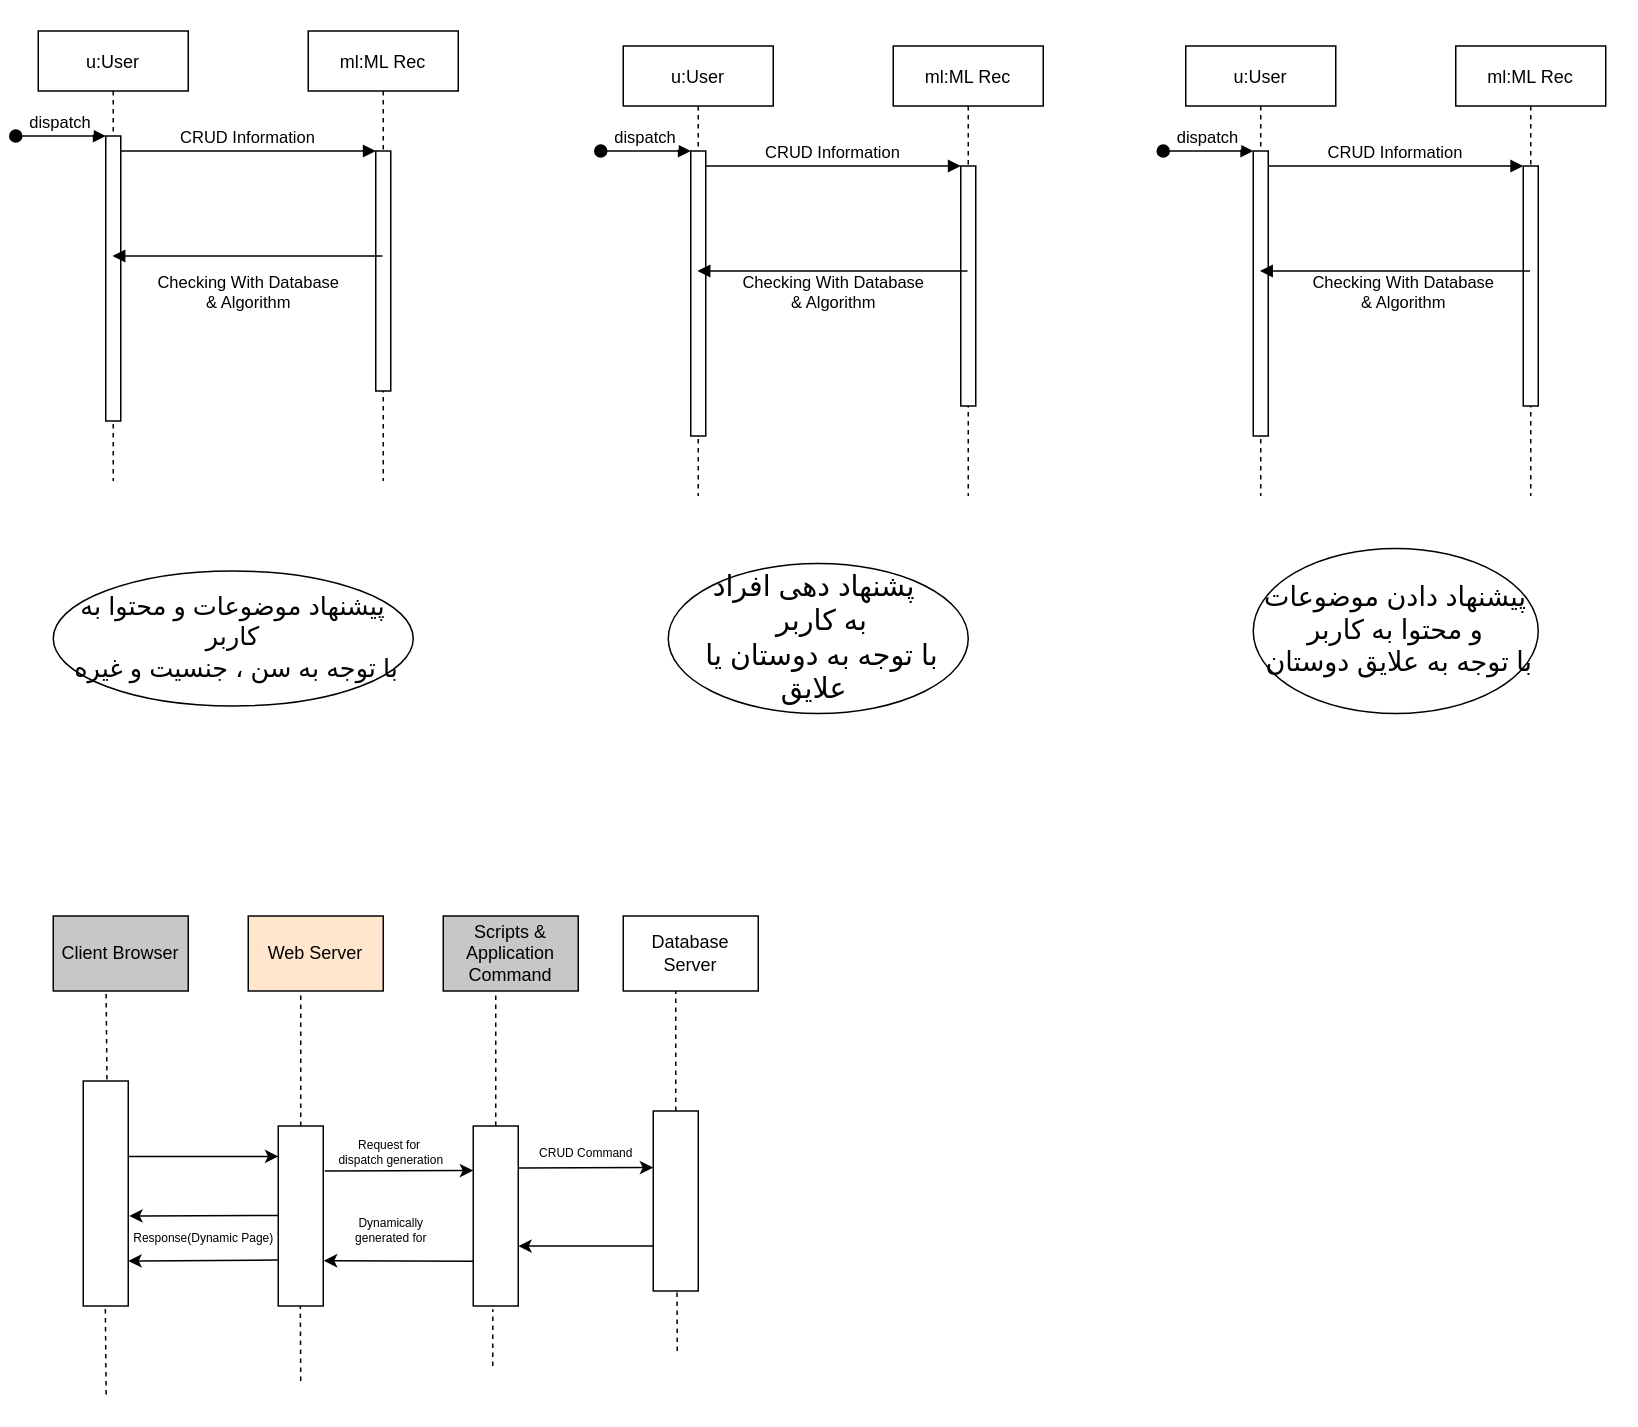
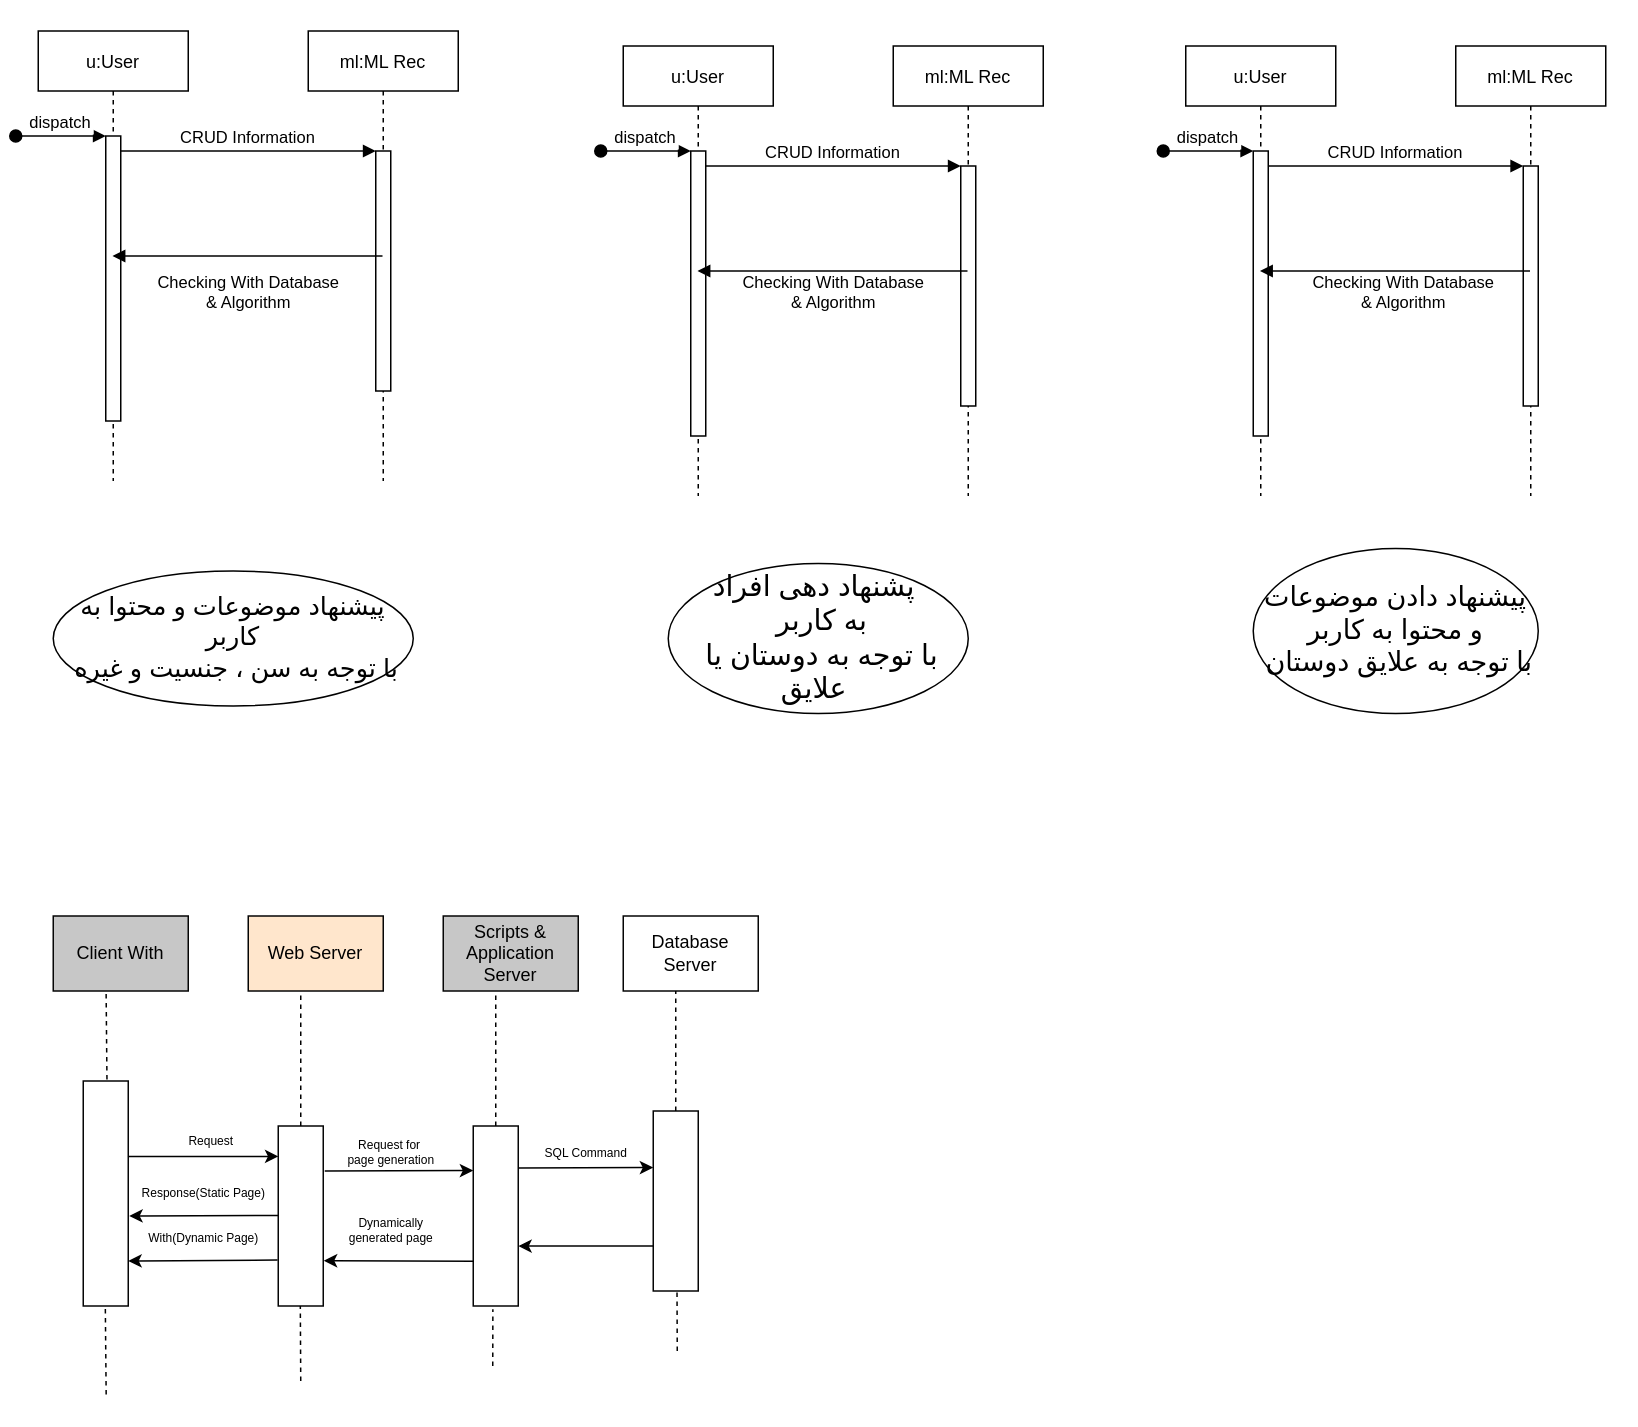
  <mxCell id="0" />
  <mxCell id="1" parent="0" />
  <mxCell id="2" value="u:User" style="shape=umlLifeline;perimeter=lifelinePerimeter;container=1;collapsible=0;recursiveResize=0;rounded=0;shadow=0;strokeWidth=1;" parent="1" vertex="1"><mxGeometry x="20" y="20" width="100" height="300" as="geometry" /></mxCell>
  <mxCell id="3" value="" style="points=[];perimeter=orthogonalPerimeter;rounded=0;shadow=0;strokeWidth=1;" parent="2" vertex="1"><mxGeometry x="45" y="70" width="10" height="190" as="geometry" /></mxCell>
  <mxCell id="4" value="dispatch" style="verticalAlign=bottom;startArrow=oval;endArrow=block;startSize=8;shadow=0;strokeWidth=1;" parent="2" target="3" edge="1"><mxGeometry relative="1" as="geometry"><mxPoint x="-15" y="70" as="sourcePoint" /></mxGeometry></mxCell>
  <mxCell id="5" value="ml:ML Rec" style="shape=umlLifeline;perimeter=lifelinePerimeter;container=1;collapsible=0;recursiveResize=0;rounded=0;shadow=0;strokeWidth=1;" parent="1" vertex="1"><mxGeometry x="200" y="20" width="100" height="300" as="geometry" /></mxCell>
  <mxCell id="6" value="" style="points=[];perimeter=orthogonalPerimeter;rounded=0;shadow=0;strokeWidth=1;" parent="5" vertex="1"><mxGeometry x="45" y="80" width="10" height="160" as="geometry" /></mxCell>
  <mxCell id="7" value="CRUD Information" style="verticalAlign=bottom;endArrow=block;entryX=0;entryY=0;shadow=0;strokeWidth=1;" parent="1" source="3" target="6" edge="1"><mxGeometry relative="1" as="geometry"><mxPoint x="175" y="100" as="sourcePoint" /></mxGeometry></mxCell>
  <mxCell id="8" value="&lt;font style=&quot;font-size: 17px&quot;&gt;&lt;span&gt;پیشنهاد موضوعات و محتوا به کاربر&lt;/span&gt;&lt;br&gt;&lt;span&gt;&amp;nbsp;با توجه به سن ، جنسیت و غیره&lt;/span&gt;&lt;/font&gt;" style="ellipse;whiteSpace=wrap;html=1;" parent="1" vertex="1"><mxGeometry x="30" y="380" width="240" height="90" as="geometry" /></mxCell>
  <mxCell id="9" value="&lt;font style=&quot;font-size: 19px&quot;&gt;&lt;span&gt;پشنهاد دهی&amp;nbsp;&lt;/span&gt;افراد&amp;nbsp;&lt;span&gt;&lt;br&gt;&amp;nbsp;&lt;/span&gt;به کاربر&lt;br&gt;&lt;span&gt;&amp;nbsp;با توجه به دوستان یا علایق&amp;nbsp;&lt;/span&gt;&lt;/font&gt;" style="ellipse;whiteSpace=wrap;html=1;" parent="1" vertex="1"><mxGeometry x="440" y="375" width="200" height="100" as="geometry" /></mxCell>
  <mxCell id="10" value="&lt;font style=&quot;font-size: 18px&quot;&gt;&lt;span&gt;پیشنهاد دادن موضوعات و محتوا به کاربر&lt;/span&gt;&lt;br&gt;&lt;span&gt;&amp;nbsp;با توجه به علایق دوستان&lt;/span&gt;&lt;/font&gt;" style="ellipse;whiteSpace=wrap;html=1;" parent="1" vertex="1"><mxGeometry x="830" y="365" width="190" height="110" as="geometry" /></mxCell>
  <mxCell id="11" value="Checking With Database&#10;&amp; Algorithm" style="verticalAlign=bottom;endArrow=block;shadow=0;strokeWidth=1;" parent="1" source="5" target="2" edge="1"><mxGeometry x="-0.006" y="40" relative="1" as="geometry"><mxPoint x="85" y="160" as="sourcePoint" /><mxPoint x="255" y="160" as="targetPoint" /><mxPoint as="offset" /></mxGeometry></mxCell>
  <mxCell id="12" value="u:User" style="shape=umlLifeline;perimeter=lifelinePerimeter;container=1;collapsible=0;recursiveResize=0;rounded=0;shadow=0;strokeWidth=1;" parent="1" vertex="1"><mxGeometry x="410" y="30" width="100" height="300" as="geometry" /></mxCell>
  <mxCell id="13" value="" style="points=[];perimeter=orthogonalPerimeter;rounded=0;shadow=0;strokeWidth=1;" parent="12" vertex="1"><mxGeometry x="45" y="70" width="10" height="190" as="geometry" /></mxCell>
  <mxCell id="14" value="dispatch" style="verticalAlign=bottom;startArrow=oval;endArrow=block;startSize=8;shadow=0;strokeWidth=1;" parent="12" target="13" edge="1"><mxGeometry relative="1" as="geometry"><mxPoint x="-15" y="70" as="sourcePoint" /></mxGeometry></mxCell>
  <mxCell id="15" value="ml:ML Rec" style="shape=umlLifeline;perimeter=lifelinePerimeter;container=1;collapsible=0;recursiveResize=0;rounded=0;shadow=0;strokeWidth=1;" parent="1" vertex="1"><mxGeometry x="590" y="30" width="100" height="300" as="geometry" /></mxCell>
  <mxCell id="16" value="" style="points=[];perimeter=orthogonalPerimeter;rounded=0;shadow=0;strokeWidth=1;" parent="15" vertex="1"><mxGeometry x="45" y="80" width="10" height="160" as="geometry" /></mxCell>
  <mxCell id="17" value="CRUD Information" style="verticalAlign=bottom;endArrow=block;entryX=0;entryY=0;shadow=0;strokeWidth=1;" parent="1" source="13" target="16" edge="1"><mxGeometry relative="1" as="geometry"><mxPoint x="565" y="110" as="sourcePoint" /></mxGeometry></mxCell>
  <mxCell id="18" value="Checking With Database&#10;&amp; Algorithm" style="verticalAlign=bottom;endArrow=block;shadow=0;strokeWidth=1;" parent="1" source="15" target="12" edge="1"><mxGeometry x="-0.006" y="30" relative="1" as="geometry"><mxPoint x="475" y="170" as="sourcePoint" /><mxPoint x="645" y="170" as="targetPoint" /><mxPoint as="offset" /></mxGeometry></mxCell>
  <mxCell id="19" value="u:User" style="shape=umlLifeline;perimeter=lifelinePerimeter;container=1;collapsible=0;recursiveResize=0;rounded=0;shadow=0;strokeWidth=1;" parent="1" vertex="1"><mxGeometry x="785" y="30" width="100" height="300" as="geometry" /></mxCell>
  <mxCell id="20" value="" style="points=[];perimeter=orthogonalPerimeter;rounded=0;shadow=0;strokeWidth=1;" parent="19" vertex="1"><mxGeometry x="45" y="70" width="10" height="190" as="geometry" /></mxCell>
  <mxCell id="21" value="dispatch" style="verticalAlign=bottom;startArrow=oval;endArrow=block;startSize=8;shadow=0;strokeWidth=1;" parent="19" target="20" edge="1"><mxGeometry relative="1" as="geometry"><mxPoint x="-15" y="70" as="sourcePoint" /></mxGeometry></mxCell>
  <mxCell id="22" value="ml:ML Rec" style="shape=umlLifeline;perimeter=lifelinePerimeter;container=1;collapsible=0;recursiveResize=0;rounded=0;shadow=0;strokeWidth=1;" parent="1" vertex="1"><mxGeometry x="965" y="30" width="100" height="300" as="geometry" /></mxCell>
  <mxCell id="23" value="" style="points=[];perimeter=orthogonalPerimeter;rounded=0;shadow=0;strokeWidth=1;" parent="22" vertex="1"><mxGeometry x="45" y="80" width="10" height="160" as="geometry" /></mxCell>
  <mxCell id="24" value="CRUD Information" style="verticalAlign=bottom;endArrow=block;entryX=0;entryY=0;shadow=0;strokeWidth=1;" parent="1" source="20" target="23" edge="1"><mxGeometry relative="1" as="geometry"><mxPoint x="940" y="110" as="sourcePoint" /></mxGeometry></mxCell>
  <mxCell id="25" value="Checking With Database&#10;&amp; Algorithm" style="verticalAlign=bottom;endArrow=block;shadow=0;strokeWidth=1;" parent="1" source="22" target="19" edge="1"><mxGeometry x="-0.061" y="30" relative="1" as="geometry"><mxPoint x="850" y="170" as="sourcePoint" /><mxPoint x="1020" y="170" as="targetPoint" /><mxPoint x="1" as="offset" /></mxGeometry></mxCell>
- <mxCell id="26" value="Client Browser" style="rounded=0;whiteSpace=wrap;html=1;fillColor=#C7C7C7;strokeColor=#050505;" parent="1" vertex="1"><mxGeometry x="30" y="610" width="90" height="50" as="geometry" /></mxCell>
+ <mxCell id="26" value="Client With" style="rounded=0;whiteSpace=wrap;html=1;fillColor=#C7C7C7;strokeColor=#050505;" parent="1" vertex="1"><mxGeometry x="30" y="610" width="90" height="50" as="geometry" /></mxCell>
  <mxCell id="27" value="Web Server" style="rounded=0;whiteSpace=wrap;html=1;fillColor=#ffe6cc;strokeColor=#050505;" parent="1" vertex="1"><mxGeometry x="160" y="610" width="90" height="50" as="geometry" /></mxCell>
- <mxCell id="28" value="Scripts &amp;amp; Application Command" style="rounded=0;whiteSpace=wrap;html=1;fillColor=#C7C7C7;strokeColor=#050505;" parent="1" vertex="1"><mxGeometry x="290" y="610" width="90" height="50" as="geometry" /></mxCell>
+ <mxCell id="28" value="Scripts &amp;amp; Application Server" style="rounded=0;whiteSpace=wrap;html=1;fillColor=#C7C7C7;strokeColor=#050505;" parent="1" vertex="1"><mxGeometry x="290" y="610" width="90" height="50" as="geometry" /></mxCell>
  <mxCell id="29" value="Database Server" style="rounded=0;whiteSpace=wrap;html=1;fillColor=#ffffff;strokeColor=#050505;" parent="1" vertex="1"><mxGeometry x="410" y="610" width="90" height="50" as="geometry" /></mxCell>
  <mxCell id="30" value="" style="endArrow=none;dashed=1;html=1;exitX=0.527;exitY=-0.007;exitDx=0;exitDy=0;exitPerimeter=0;" parent="1" source="31" edge="1"><mxGeometry width="50" height="50" relative="1" as="geometry"><mxPoint x="65" y="710" as="sourcePoint" /><mxPoint x="65.241" y="660" as="targetPoint" /></mxGeometry></mxCell>
  <mxCell id="31" value="" style="html=1;points=[];perimeter=orthogonalPerimeter;strokeColor=#050505;fillColor=#FFFFFF;" parent="1" vertex="1"><mxGeometry x="50" y="720" width="30" height="150" as="geometry" /></mxCell>
  <mxCell id="32" value="" style="html=1;points=[];perimeter=orthogonalPerimeter;strokeColor=#050505;fillColor=#FFFFFF;" parent="1" vertex="1"><mxGeometry x="180" y="750" width="30" height="120" as="geometry" /></mxCell>
  <mxCell id="33" value="" style="endArrow=none;dashed=1;html=1;" parent="1" source="32" edge="1"><mxGeometry width="50" height="50" relative="1" as="geometry"><mxPoint x="195" y="780" as="sourcePoint" /><mxPoint x="195" y="660" as="targetPoint" /></mxGeometry></mxCell>
  <mxCell id="34" value="" style="html=1;points=[];perimeter=orthogonalPerimeter;strokeColor=#050505;fillColor=#FFFFFF;" parent="1" vertex="1"><mxGeometry x="310" y="750" width="30" height="120" as="geometry" /></mxCell>
  <mxCell id="35" value="" style="endArrow=none;dashed=1;html=1;" parent="1" source="34" edge="1"><mxGeometry width="50" height="50" relative="1" as="geometry"><mxPoint x="325" y="780" as="sourcePoint" /><mxPoint x="325" y="660" as="targetPoint" /></mxGeometry></mxCell>
  <mxCell id="36" value="" style="html=1;points=[];perimeter=orthogonalPerimeter;strokeColor=#050505;fillColor=#FFFFFF;" parent="1" vertex="1"><mxGeometry x="430" y="740" width="30" height="120" as="geometry" /></mxCell>
  <mxCell id="37" value="" style="endArrow=none;dashed=1;html=1;" parent="1" source="36" edge="1"><mxGeometry width="50" height="50" relative="1" as="geometry"><mxPoint x="445" y="770" as="sourcePoint" /><mxPoint x="445" y="660" as="targetPoint" /></mxGeometry></mxCell>
  <mxCell id="38" value="" style="endArrow=classic;html=1;entryX=1.022;entryY=0.6;entryDx=0;entryDy=0;entryPerimeter=0;exitX=-0.006;exitY=0.497;exitDx=0;exitDy=0;exitPerimeter=0;" parent="1" source="32" target="31" edge="1"><mxGeometry width="50" height="50" relative="1" as="geometry"><mxPoint x="90" y="802.04" as="sourcePoint" /><mxPoint x="177.99" y="802.04" as="targetPoint" /></mxGeometry></mxCell>
+ <mxCell id="39" value="Response(Static Page)" style="text;html=1;align=center;verticalAlign=middle;resizable=0;points=[];autosize=1;fontSize=8;" parent="1" vertex="1"><mxGeometry x="80" y="785" width="100" height="20" as="geometry" /></mxCell>
  <mxCell id="40" value="" style="endArrow=classic;html=1;entryX=0.004;entryY=0.169;entryDx=0;entryDy=0;entryPerimeter=0;exitX=0.994;exitY=0.335;exitDx=0;exitDy=0;exitPerimeter=0;" parent="1" source="31" target="32" edge="1"><mxGeometry width="50" height="50" relative="1" as="geometry"><mxPoint x="92.01" y="779.72" as="sourcePoint" /><mxPoint x="180" y="779.72" as="targetPoint" /></mxGeometry></mxCell>
+ <mxCell id="41" value="Request" style="text;html=1;align=center;verticalAlign=middle;resizable=0;points=[];autosize=1;fontSize=8;" parent="1" vertex="1"><mxGeometry x="110" y="750" width="50" height="20" as="geometry" /></mxCell>
  <mxCell id="42" value="" style="endArrow=classic;html=1;exitX=-0.015;exitY=0.745;exitDx=0;exitDy=0;exitPerimeter=0;" parent="1" source="32" edge="1"><mxGeometry width="50" height="50" relative="1" as="geometry"><mxPoint x="90" y="832.04" as="sourcePoint" /><mxPoint x="80" y="840" as="targetPoint" /></mxGeometry></mxCell>
- <mxCell id="43" value="Response(Dynamic Page)" style="text;html=1;align=center;verticalAlign=middle;resizable=0;points=[];autosize=1;fontSize=8;" parent="1" vertex="1"><mxGeometry x="75" y="815" width="110" height="20" as="geometry" /></mxCell>
+ <mxCell id="43" value="With(Dynamic Page)" style="text;html=1;align=center;verticalAlign=middle;resizable=0;points=[];autosize=1;fontSize=8;" parent="1" vertex="1"><mxGeometry x="75" y="815" width="110" height="20" as="geometry" /></mxCell>
  <mxCell id="44" value="" style="endArrow=none;dashed=1;html=1;exitX=0.527;exitY=-0.007;exitDx=0;exitDy=0;exitPerimeter=0;" parent="1" edge="1"><mxGeometry width="50" height="50" relative="1" as="geometry"><mxPoint x="65.28" y="928.95" as="sourcePoint" /><mxPoint x="64.711" y="870" as="targetPoint" /></mxGeometry></mxCell>
  <mxCell id="45" value="" style="endArrow=none;dashed=1;html=1;" parent="1" edge="1"><mxGeometry width="50" height="50" relative="1" as="geometry"><mxPoint x="195" y="920" as="sourcePoint" /><mxPoint x="194.71" y="870" as="targetPoint" /></mxGeometry></mxCell>
- <mxCell id="46" value="Request for&amp;nbsp;&lt;br style=&quot;font-size: 8px;&quot;&gt;dispatch generation" style="text;html=1;align=center;verticalAlign=middle;resizable=0;points=[];autosize=1;fontSize=8;" parent="1" vertex="1"><mxGeometry x="220" y="752.68" width="70" height="30" as="geometry" /></mxCell>
- <mxCell id="47" value="Dynamically &lt;br style=&quot;font-size: 8px;&quot;&gt;generated for" style="text;html=1;align=center;verticalAlign=middle;resizable=0;points=[];autosize=1;fontSize=8;" parent="1" vertex="1"><mxGeometry x="220" y="805" width="70" height="30" as="geometry" /></mxCell>
+ <mxCell id="46" value="Request for&amp;nbsp;&lt;br style=&quot;font-size: 8px;&quot;&gt;page generation" style="text;html=1;align=center;verticalAlign=middle;resizable=0;points=[];autosize=1;fontSize=8;" parent="1" vertex="1"><mxGeometry x="220" y="752.68" width="70" height="30" as="geometry" /></mxCell>
+ <mxCell id="47" value="Dynamically &lt;br style=&quot;font-size: 8px;&quot;&gt;generated page" style="text;html=1;align=center;verticalAlign=middle;resizable=0;points=[];autosize=1;fontSize=8;" parent="1" vertex="1"><mxGeometry x="220" y="805" width="70" height="30" as="geometry" /></mxCell>
  <mxCell id="48" value="" style="endArrow=classic;html=1;entryX=-0.067;entryY=0.267;entryDx=0;entryDy=0;entryPerimeter=0;" parent="1" edge="1"><mxGeometry width="50" height="50" relative="1" as="geometry"><mxPoint x="211" y="780" as="sourcePoint" /><mxPoint x="310" y="779.72" as="targetPoint" /></mxGeometry></mxCell>
  <mxCell id="49" value="" style="endArrow=classic;html=1;exitX=0.014;exitY=0.752;exitDx=0;exitDy=0;exitPerimeter=0;entryX=1.012;entryY=0.748;entryDx=0;entryDy=0;entryPerimeter=0;" parent="1" source="34" target="32" edge="1"><mxGeometry width="50" height="50" relative="1" as="geometry"><mxPoint x="310" y="850" as="sourcePoint" /><mxPoint x="210" y="841" as="targetPoint" /></mxGeometry></mxCell>
- <mxCell id="50" value="CRUD Command" style="text;html=1;align=center;verticalAlign=middle;resizable=0;points=[];autosize=1;fontSize=8;" parent="1" vertex="1"><mxGeometry x="350" y="757.68" width="70" height="20" as="geometry" /></mxCell>
+ <mxCell id="50" value="SQL Command" style="text;html=1;align=center;verticalAlign=middle;resizable=0;points=[];autosize=1;fontSize=8;" parent="1" vertex="1"><mxGeometry x="350" y="757.68" width="70" height="20" as="geometry" /></mxCell>
  <mxCell id="51" value="" style="endArrow=classic;html=1;entryX=-0.067;entryY=0.267;entryDx=0;entryDy=0;entryPerimeter=0;" parent="1" edge="1"><mxGeometry width="50" height="50" relative="1" as="geometry"><mxPoint x="340" y="778" as="sourcePoint" /><mxPoint x="430" y="777.68" as="targetPoint" /></mxGeometry></mxCell>
  <mxCell id="52" value="" style="endArrow=classic;html=1;entryX=1;entryY=0.667;entryDx=0;entryDy=0;entryPerimeter=0;" parent="1" source="36" target="34" edge="1"><mxGeometry width="50" height="50" relative="1" as="geometry"><mxPoint x="350" y="788" as="sourcePoint" /><mxPoint x="440" y="787.68" as="targetPoint" /></mxGeometry></mxCell>
  <mxCell id="53" value="" style="endArrow=none;dashed=1;html=1;entryX=0.436;entryY=1.018;entryDx=0;entryDy=0;entryPerimeter=0;" parent="1" target="34" edge="1"><mxGeometry width="50" height="50" relative="1" as="geometry"><mxPoint x="323" y="910" as="sourcePoint" /><mxPoint x="335" y="670" as="targetPoint" /></mxGeometry></mxCell>
  <mxCell id="54" value="" style="endArrow=none;dashed=1;html=1;entryX=0.528;entryY=0.992;entryDx=0;entryDy=0;entryPerimeter=0;" parent="1" target="36" edge="1"><mxGeometry width="50" height="50" relative="1" as="geometry"><mxPoint x="446" y="900" as="sourcePoint" /><mxPoint x="333.08" y="882.16" as="targetPoint" /></mxGeometry></mxCell>
